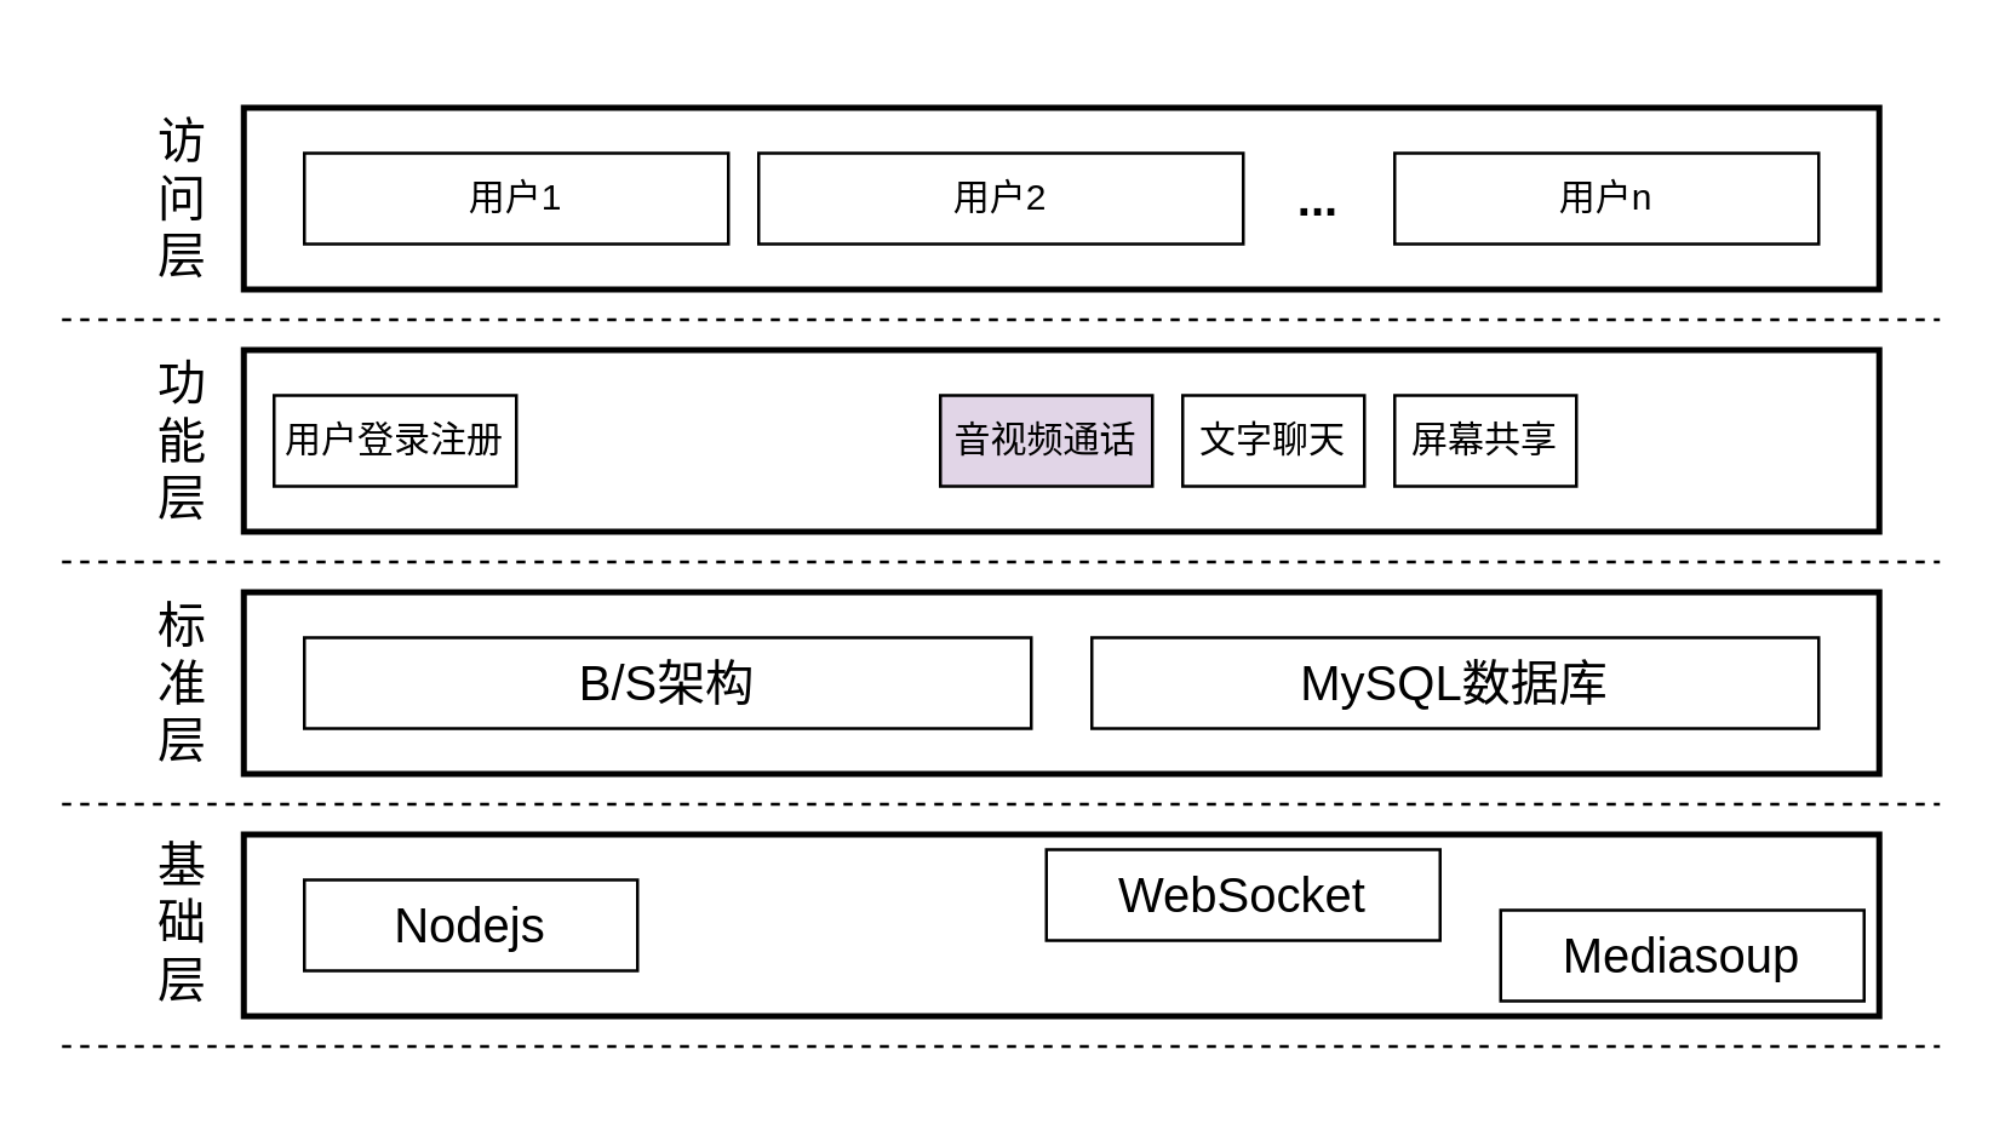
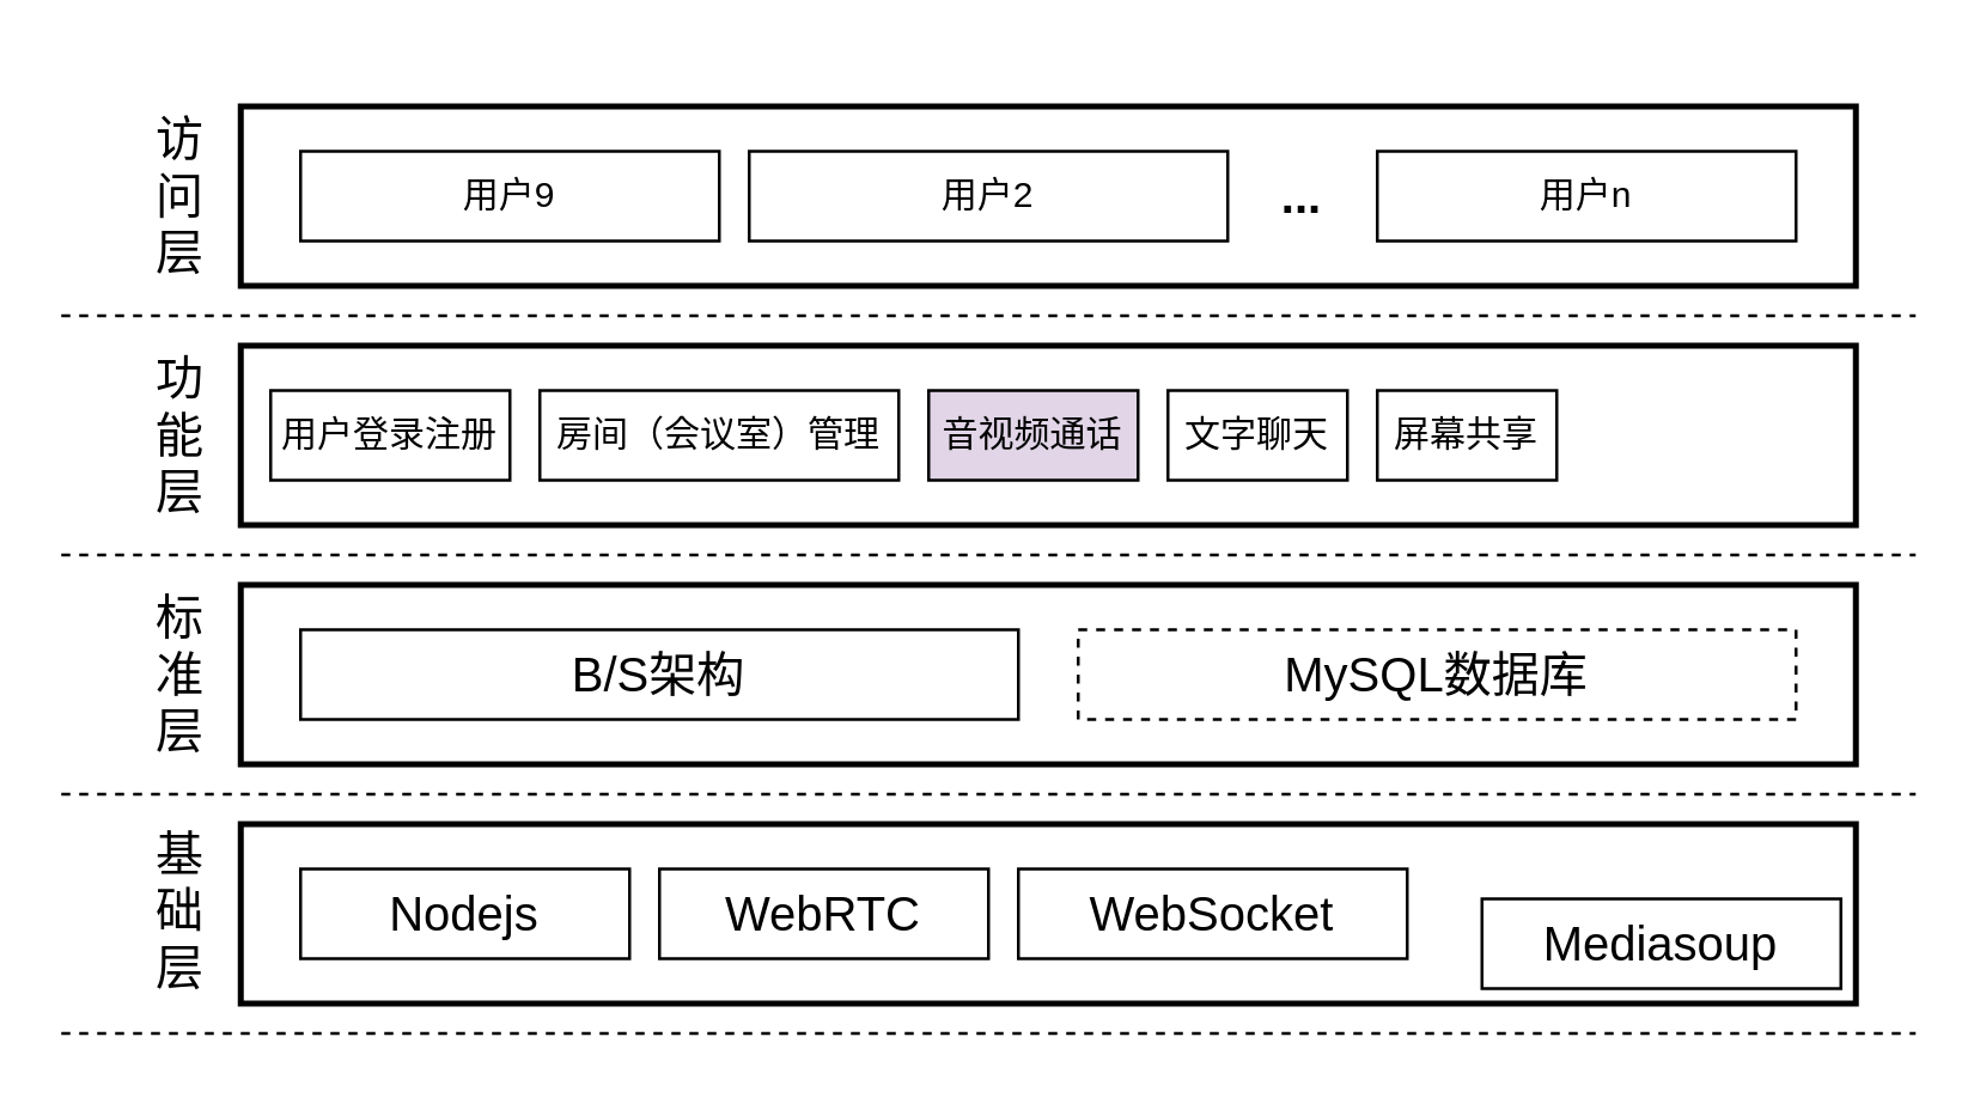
  <mxCell id="0" />
  <mxCell id="1" parent="0" />
  <mxCell id="2" value="" style="rounded=0;whiteSpace=wrap;html=1;strokeWidth=2;" vertex="1" parent="1"><mxGeometry x="80" y="35" width="540" height="60" as="geometry" /></mxCell>
  <mxCell id="3" value="" style="endArrow=none;html=1;rounded=0;dashed=1;" edge="1" parent="1"><mxGeometry width="50" height="50" relative="1" as="geometry"><mxPoint x="20" y="105" as="sourcePoint" /><mxPoint x="640" y="105" as="targetPoint" /></mxGeometry></mxCell>
- <mxCell id="4" value="用户1" style="rounded=0;whiteSpace=wrap;html=1;" vertex="1" parent="1"><mxGeometry x="100" y="50" width="140" height="30" as="geometry" /></mxCell>
+ <mxCell id="4" value="用户9" style="rounded=0;whiteSpace=wrap;html=1;" vertex="1" parent="1"><mxGeometry x="100" y="50" width="140" height="30" as="geometry" /></mxCell>
  <mxCell id="5" value="用户2" style="rounded=0;whiteSpace=wrap;html=1;" vertex="1" parent="1"><mxGeometry x="250" y="50" width="160" height="30" as="geometry" /></mxCell>
  <mxCell id="6" value="用户n" style="rounded=0;whiteSpace=wrap;html=1;" vertex="1" parent="1"><mxGeometry x="460" y="50" width="140" height="30" as="geometry" /></mxCell>
  <mxCell id="7" value="&lt;b&gt;&lt;font style=&quot;font-size: 16px&quot;&gt;...&lt;/font&gt;&lt;/b&gt;" style="text;html=1;strokeColor=none;fillColor=none;align=center;verticalAlign=middle;whiteSpace=wrap;rounded=0;" vertex="1" parent="1"><mxGeometry x="405" y="50" width="60" height="30" as="geometry" /></mxCell>
  <mxCell id="8" value="访&lt;br&gt;问&lt;br&gt;层" style="text;html=1;strokeColor=none;fillColor=none;align=center;verticalAlign=middle;whiteSpace=wrap;rounded=0;fontSize=16;" vertex="1" parent="1"><mxGeometry x="30" y="20" width="60" height="90" as="geometry" /></mxCell>
  <mxCell id="9" value="功&lt;br&gt;能&lt;br&gt;层" style="text;html=1;strokeColor=none;fillColor=none;align=center;verticalAlign=middle;whiteSpace=wrap;rounded=0;fontSize=16;" vertex="1" parent="1"><mxGeometry x="30" y="100" width="60" height="90" as="geometry" /></mxCell>
  <mxCell id="10" value="" style="rounded=0;whiteSpace=wrap;html=1;fontSize=16;strokeWidth=2;" vertex="1" parent="1"><mxGeometry x="80" y="115" width="540" height="60" as="geometry" /></mxCell>
  <mxCell id="11" value="用户登录注册" style="rounded=0;whiteSpace=wrap;html=1;" vertex="1" parent="1"><mxGeometry x="90" y="130" width="80" height="30" as="geometry" /></mxCell>
+ <mxCell id="12" value="房间（会议室）管理" style="rounded=0;whiteSpace=wrap;html=1;" vertex="1" parent="1"><mxGeometry x="180" y="130" width="120" height="30" as="geometry" /></mxCell>
  <mxCell id="13" value="音视频通话" style="rounded=0;whiteSpace=wrap;html=1;fillColor=#e1d5e7;" vertex="1" parent="1"><mxGeometry x="310" y="130" width="70" height="30" as="geometry" /></mxCell>
  <mxCell id="14" value="" style="rounded=0;whiteSpace=wrap;html=1;fontSize=16;strokeWidth=2;" vertex="1" parent="1"><mxGeometry x="80" y="195" width="540" height="60" as="geometry" /></mxCell>
  <mxCell id="15" value="B/S架构" style="rounded=0;whiteSpace=wrap;html=1;fontSize=16;" vertex="1" parent="1"><mxGeometry x="100" y="210" width="240" height="30" as="geometry" /></mxCell>
- <mxCell id="16" value="MySQL数据库" style="rounded=0;whiteSpace=wrap;html=1;fontSize=16;" vertex="1" parent="1"><mxGeometry x="360" y="210" width="240" height="30" as="geometry" /></mxCell>
+ <mxCell id="16" value="MySQL数据库" style="rounded=0;whiteSpace=wrap;html=1;fontSize=16;dashed=1;" vertex="1" parent="1"><mxGeometry x="360" y="210" width="240" height="30" as="geometry" /></mxCell>
  <mxCell id="17" value="" style="endArrow=none;html=1;rounded=0;dashed=1;" edge="1" parent="1"><mxGeometry width="50" height="50" relative="1" as="geometry"><mxPoint x="20" y="185" as="sourcePoint" /><mxPoint x="640" y="185" as="targetPoint" /></mxGeometry></mxCell>
  <mxCell id="18" value="" style="endArrow=none;html=1;rounded=0;dashed=1;" edge="1" parent="1"><mxGeometry width="50" height="50" relative="1" as="geometry"><mxPoint x="20" y="265" as="sourcePoint" /><mxPoint x="640" y="265" as="targetPoint" /></mxGeometry></mxCell>
  <mxCell id="19" value="标&lt;br&gt;准&lt;br&gt;层" style="text;html=1;strokeColor=none;fillColor=none;align=center;verticalAlign=middle;whiteSpace=wrap;rounded=0;fontSize=16;" vertex="1" parent="1"><mxGeometry x="30" y="180" width="60" height="90" as="geometry" /></mxCell>
  <mxCell id="20" value="" style="rounded=0;whiteSpace=wrap;html=1;fontSize=16;strokeWidth=2;" vertex="1" parent="1"><mxGeometry x="80" y="275" width="540" height="60" as="geometry" /></mxCell>
- <mxCell id="22" value="WebSocket" style="rounded=0;whiteSpace=wrap;html=1;fontSize=16;" vertex="1" parent="1"><mxGeometry x="345" y="280" width="130" height="30" as="geometry" /></mxCell>
+ <mxCell id="21" value="WebRTC" style="rounded=0;whiteSpace=wrap;html=1;fontSize=16;" vertex="1" parent="1"><mxGeometry x="220" y="290" width="110" height="30" as="geometry" /></mxCell>
+ <mxCell id="22" value="WebSocket" style="rounded=0;whiteSpace=wrap;html=1;fontSize=16;" vertex="1" parent="1"><mxGeometry x="340" y="290" width="130" height="30" as="geometry" /></mxCell>
  <mxCell id="23" value="Mediasoup" style="rounded=0;whiteSpace=wrap;html=1;fontSize=16;" vertex="1" parent="1"><mxGeometry x="495" y="300" width="120" height="30" as="geometry" /></mxCell>
  <mxCell id="24" value="" style="endArrow=none;html=1;rounded=0;dashed=1;" edge="1" parent="1"><mxGeometry width="50" height="50" relative="1" as="geometry"><mxPoint x="20" y="345" as="sourcePoint" /><mxPoint x="640" y="345" as="targetPoint" /></mxGeometry></mxCell>
  <mxCell id="25" value="基&lt;br&gt;础&lt;br&gt;层" style="text;html=1;strokeColor=none;fillColor=none;align=center;verticalAlign=middle;whiteSpace=wrap;rounded=0;fontSize=16;" vertex="1" parent="1"><mxGeometry x="30" y="259" width="60" height="90" as="geometry" /></mxCell>
  <mxCell id="26" value="文字聊天" style="rounded=0;whiteSpace=wrap;html=1;" vertex="1" parent="1"><mxGeometry x="390" y="130" width="60" height="30" as="geometry" /></mxCell>
  <mxCell id="27" value="屏幕共享" style="rounded=0;whiteSpace=wrap;html=1;" vertex="1" parent="1"><mxGeometry x="460" y="130" width="60" height="30" as="geometry" /></mxCell>
  <mxCell id="28" value="Nodejs" style="rounded=0;whiteSpace=wrap;html=1;fontSize=16;" vertex="1" parent="1"><mxGeometry x="100" y="290" width="110" height="30" as="geometry" /></mxCell>
